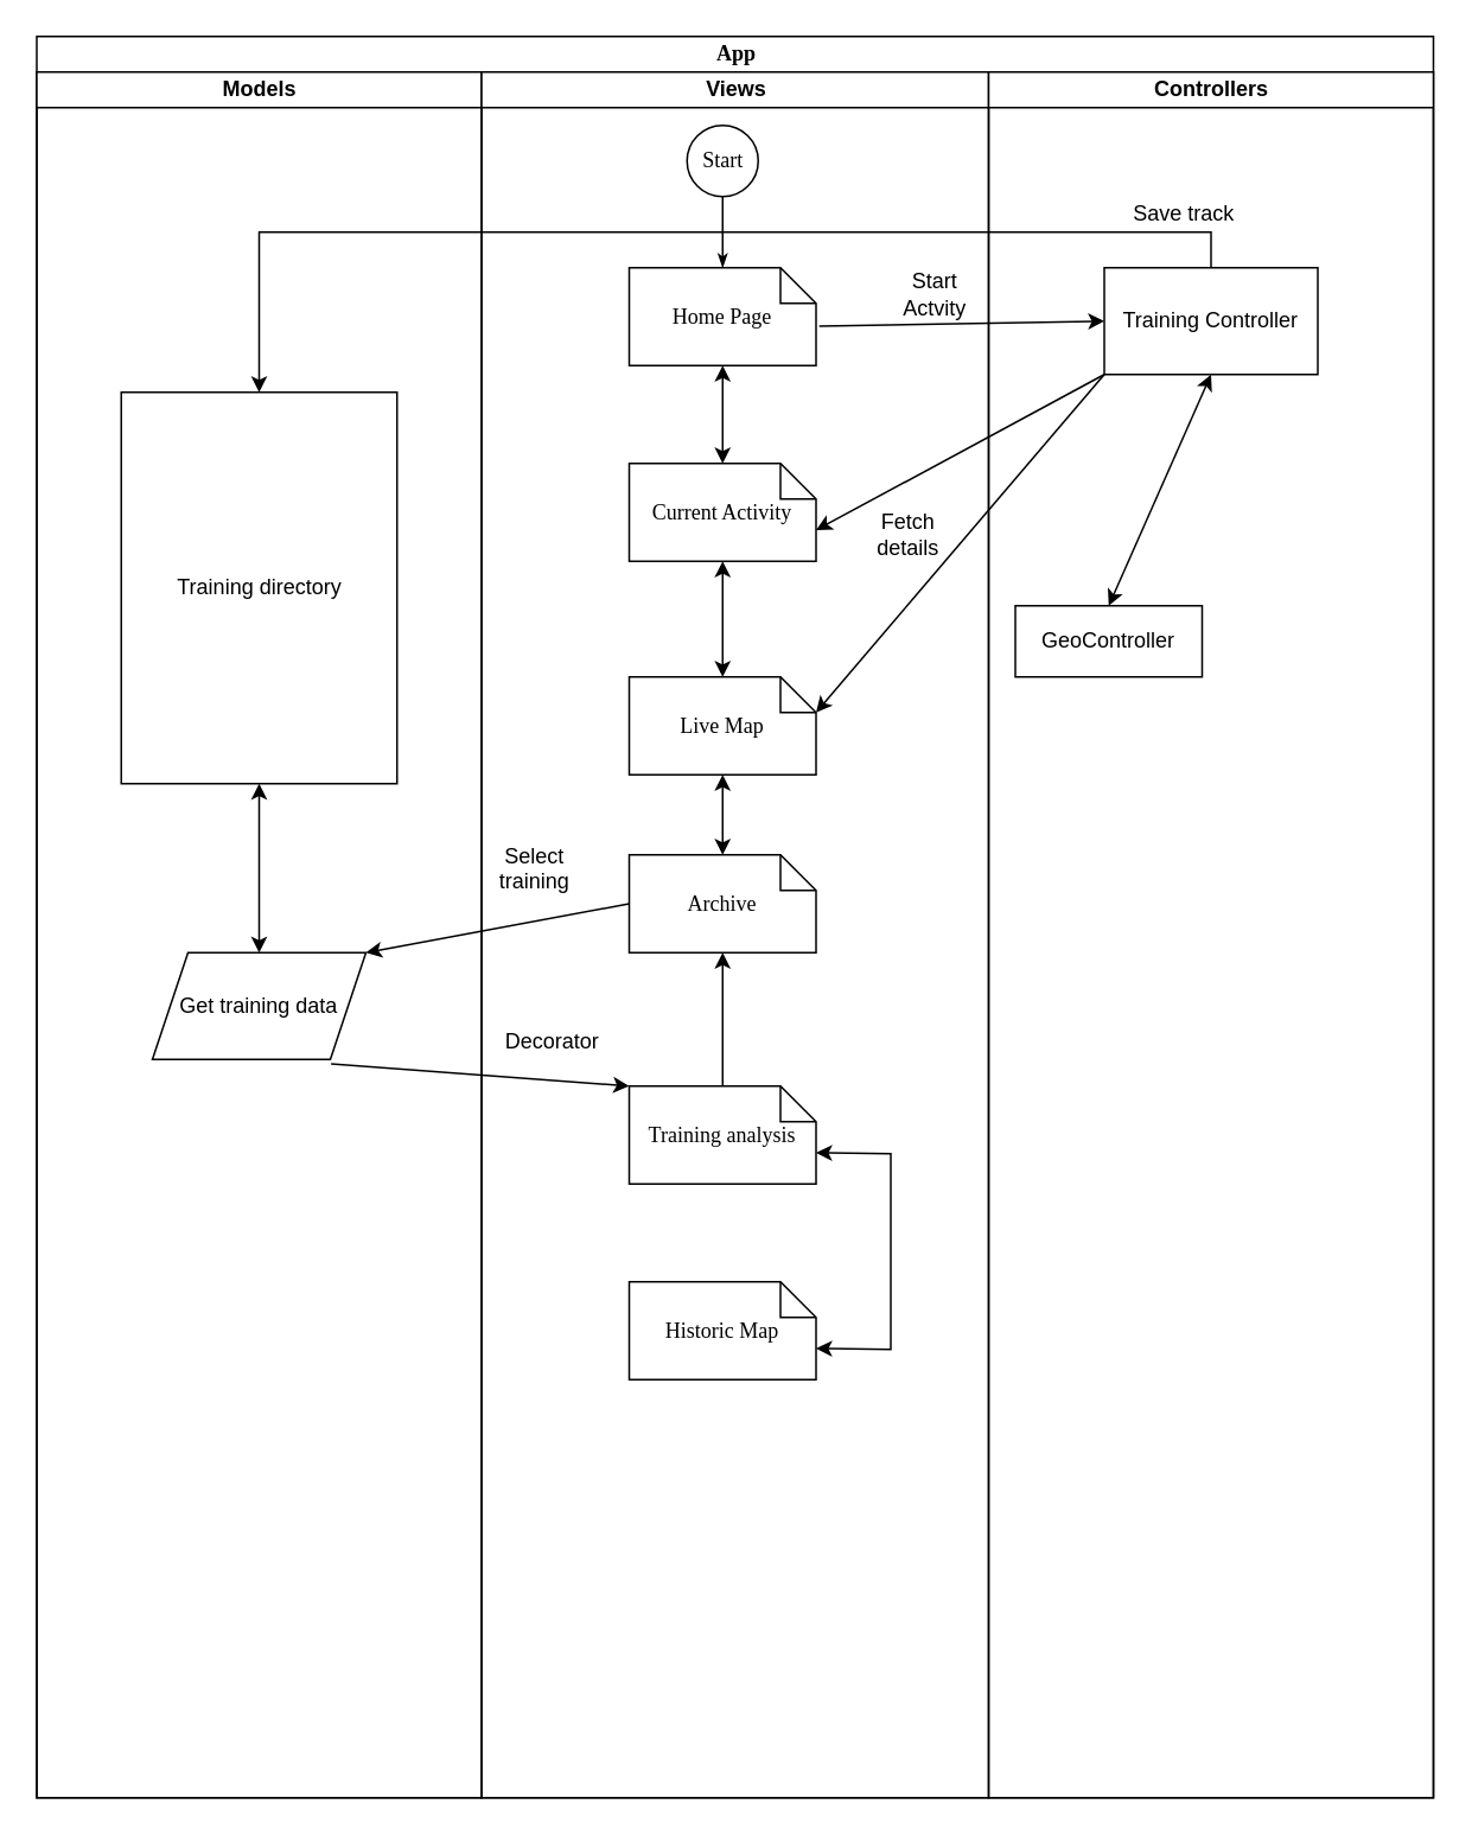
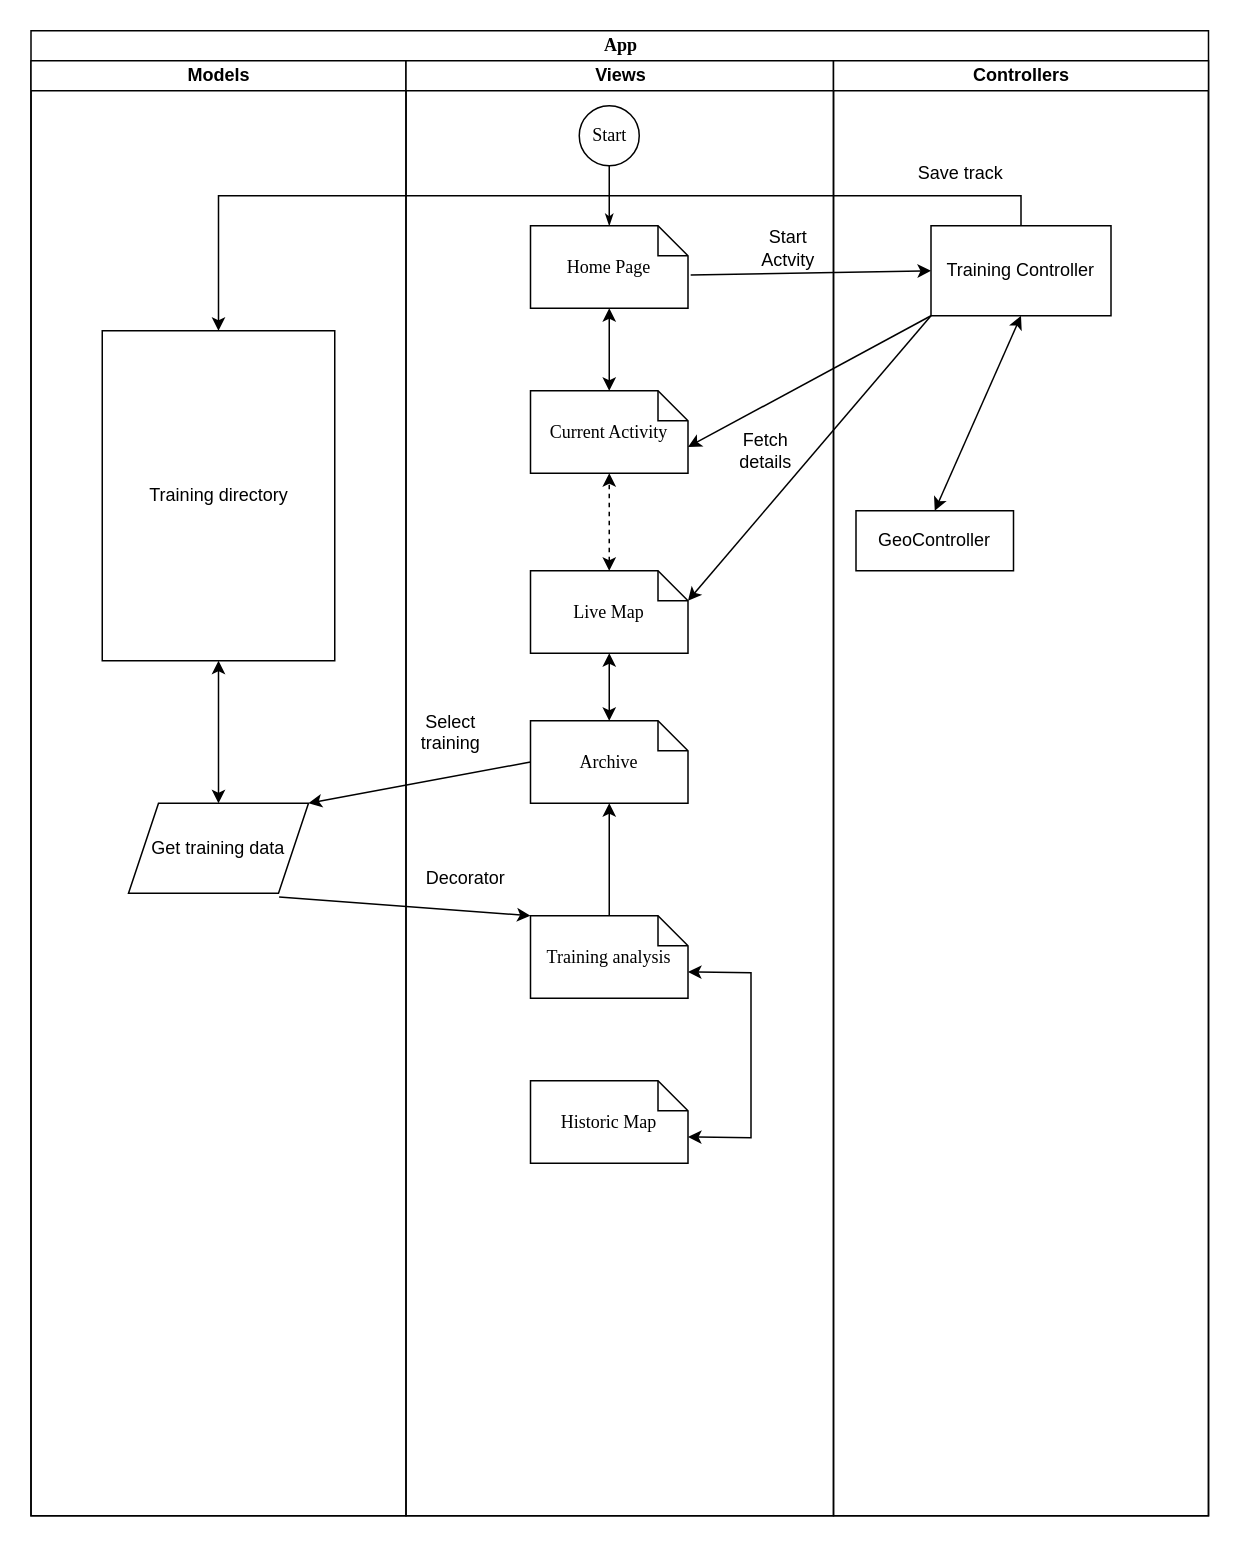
  <mxCell id="0" />
  <mxCell id="1" parent="0" />
  <mxCell id="2" value="App" style="swimlane;html=1;childLayout=stackLayout;startSize=20;rounded=0;shadow=0;comic=0;labelBackgroundColor=none;strokeWidth=1;fontFamily=Verdana;fontSize=12;align=center;" parent="1" vertex="1"><mxGeometry x="20" y="20" width="785" height="990" as="geometry" /></mxCell>
  <mxCell id="3" value="Models" style="swimlane;html=1;startSize=20;" parent="2" vertex="1"><mxGeometry y="20" width="250" height="970" as="geometry" /></mxCell>
  <mxCell id="4" value="Get training data" style="shape=parallelogram;perimeter=parallelogramPerimeter;whiteSpace=wrap;html=1;fixedSize=1;" vertex="1" parent="3"><mxGeometry x="65" y="495" width="120" height="60" as="geometry" /></mxCell>
  <mxCell id="5" value="Training directory" style="rounded=0;whiteSpace=wrap;html=1;" vertex="1" parent="3"><mxGeometry x="47.5" y="180" width="155" height="220" as="geometry" /></mxCell>
  <mxCell id="6" value="" style="endArrow=classic;startArrow=classic;html=1;rounded=0;entryX=0.5;entryY=1;entryDx=0;entryDy=0;exitX=0.5;exitY=0;exitDx=0;exitDy=0;" edge="1" parent="3" source="4" target="5"><mxGeometry width="50" height="50" relative="1" as="geometry"><mxPoint x="440" y="440" as="sourcePoint" /><mxPoint x="490" y="390" as="targetPoint" /></mxGeometry></mxCell>
  <mxCell id="7" value="Views" style="swimlane;html=1;startSize=20;" parent="2" vertex="1"><mxGeometry x="250" y="20" width="285" height="970" as="geometry" /></mxCell>
  <mxCell id="8" value="Training analysis" style="shape=note;whiteSpace=wrap;html=1;rounded=0;shadow=0;comic=0;labelBackgroundColor=none;strokeWidth=1;fontFamily=Verdana;fontSize=12;align=center;size=20;" parent="7" vertex="1"><mxGeometry x="83" y="570" width="105" height="55" as="geometry" /></mxCell>
  <mxCell id="9" value="Start" style="ellipse;whiteSpace=wrap;html=1;rounded=0;shadow=0;comic=0;labelBackgroundColor=none;strokeWidth=1;fontFamily=Verdana;fontSize=12;align=center;" parent="7" vertex="1"><mxGeometry x="115.5" y="30" width="40" height="40" as="geometry" /></mxCell>
  <mxCell id="10" style="edgeStyle=orthogonalEdgeStyle;rounded=0;html=1;labelBackgroundColor=none;startArrow=none;startFill=0;startSize=5;endArrow=classicThin;endFill=1;endSize=5;jettySize=auto;orthogonalLoop=1;strokeWidth=1;fontFamily=Verdana;fontSize=12;entryX=0.5;entryY=0;entryDx=0;entryDy=0;entryPerimeter=0;" parent="7" source="9" target="11" edge="1"><mxGeometry relative="1" as="geometry"><mxPoint x="114" y="110" as="targetPoint" /><Array as="points"><mxPoint x="135" y="90" /><mxPoint x="136" y="90" /><mxPoint x="136" y="110" /></Array></mxGeometry></mxCell>
  <mxCell id="11" value="&lt;div&gt;Home Page&lt;/div&gt;" style="shape=note;whiteSpace=wrap;html=1;rounded=0;shadow=0;comic=0;labelBackgroundColor=none;strokeWidth=1;fontFamily=Verdana;fontSize=12;align=center;size=20;" vertex="1" parent="7"><mxGeometry x="83" y="110" width="105" height="55" as="geometry" /></mxCell>
  <mxCell id="12" value="Current Activity" style="shape=note;whiteSpace=wrap;html=1;rounded=0;shadow=0;comic=0;labelBackgroundColor=none;strokeWidth=1;fontFamily=Verdana;fontSize=12;align=center;size=20;" vertex="1" parent="7"><mxGeometry x="83" y="220" width="105" height="55" as="geometry" /></mxCell>
  <mxCell id="13" value="Live Map" style="shape=note;whiteSpace=wrap;html=1;rounded=0;shadow=0;comic=0;labelBackgroundColor=none;strokeWidth=1;fontFamily=Verdana;fontSize=12;align=center;size=20;" vertex="1" parent="7"><mxGeometry x="83" y="340" width="105" height="55" as="geometry" /></mxCell>
  <mxCell id="14" value="Archive" style="shape=note;whiteSpace=wrap;html=1;rounded=0;shadow=0;comic=0;labelBackgroundColor=none;strokeWidth=1;fontFamily=Verdana;fontSize=12;align=center;size=20;" vertex="1" parent="7"><mxGeometry x="83" y="440" width="105" height="55" as="geometry" /></mxCell>
  <mxCell id="15" value="" style="endArrow=classic;startArrow=classic;html=1;rounded=0;entryX=0.5;entryY=1;entryDx=0;entryDy=0;entryPerimeter=0;" edge="1" parent="7" source="12" target="11"><mxGeometry width="50" height="50" relative="1" as="geometry"><mxPoint x="-30" y="470" as="sourcePoint" /><mxPoint x="20" y="420" as="targetPoint" /></mxGeometry></mxCell>
- <mxCell id="16" value="" style="endArrow=classic;startArrow=classic;html=1;rounded=0;entryX=0.5;entryY=1;entryDx=0;entryDy=0;entryPerimeter=0;" edge="1" parent="7" source="13" target="12"><mxGeometry width="50" height="50" relative="1" as="geometry"><mxPoint x="-30" y="420" as="sourcePoint" /><mxPoint x="20" y="370" as="targetPoint" /></mxGeometry></mxCell>
+ <mxCell id="16" value="" style="endArrow=classic;startArrow=classic;html=1;rounded=0;entryX=0.5;entryY=1;entryDx=0;entryDy=0;entryPerimeter=0;dashed=1;" edge="1" parent="7" source="13" target="12"><mxGeometry width="50" height="50" relative="1" as="geometry"><mxPoint x="-30" y="420" as="sourcePoint" /><mxPoint x="20" y="370" as="targetPoint" /></mxGeometry></mxCell>
  <mxCell id="17" value="" style="endArrow=classic;startArrow=classic;html=1;rounded=0;entryX=0.5;entryY=1;entryDx=0;entryDy=0;entryPerimeter=0;exitX=0.5;exitY=0;exitDx=0;exitDy=0;exitPerimeter=0;" edge="1" parent="7" source="14" target="13"><mxGeometry width="50" height="50" relative="1" as="geometry"><mxPoint x="-30" y="420" as="sourcePoint" /><mxPoint x="20" y="370" as="targetPoint" /></mxGeometry></mxCell>
  <mxCell id="18" value="&lt;div&gt;Select training&lt;/div&gt;&lt;div&gt;&lt;br&gt;&lt;/div&gt;" style="text;html=1;strokeColor=none;fillColor=none;align=center;verticalAlign=middle;whiteSpace=wrap;rounded=0;rotation=0;" vertex="1" parent="7"><mxGeometry y="440" width="60" height="30" as="geometry" /></mxCell>
  <mxCell id="19" value="Decorator" style="text;html=1;strokeColor=none;fillColor=none;align=center;verticalAlign=middle;whiteSpace=wrap;rounded=0;" vertex="1" parent="7"><mxGeometry x="10" y="530" width="60" height="30" as="geometry" /></mxCell>
  <mxCell id="20" value="" style="endArrow=classic;html=1;rounded=0;exitX=0.5;exitY=0;exitDx=0;exitDy=0;exitPerimeter=0;entryX=0.5;entryY=1;entryDx=0;entryDy=0;entryPerimeter=0;" edge="1" parent="7" source="8" target="14"><mxGeometry width="50" height="50" relative="1" as="geometry"><mxPoint x="-30" y="420" as="sourcePoint" /><mxPoint x="20" y="370" as="targetPoint" /></mxGeometry></mxCell>
  <mxCell id="21" value="" style="endArrow=classic;startArrow=classic;html=1;rounded=0;entryX=0;entryY=0;entryDx=105;entryDy=37.5;entryPerimeter=0;exitX=0;exitY=0;exitDx=105;exitDy=37.5;exitPerimeter=0;" edge="1" parent="7" source="8" target="22"><mxGeometry width="50" height="50" relative="1" as="geometry"><mxPoint x="-30" y="420" as="sourcePoint" /><mxPoint x="20" y="370" as="targetPoint" /><Array as="points"><mxPoint x="230" y="608" /><mxPoint x="230" y="718" /></Array></mxGeometry></mxCell>
  <mxCell id="22" value="Historic Map" style="shape=note;whiteSpace=wrap;html=1;rounded=0;shadow=0;comic=0;labelBackgroundColor=none;strokeWidth=1;fontFamily=Verdana;fontSize=12;align=center;size=20;" vertex="1" parent="7"><mxGeometry x="83" y="680" width="105" height="55" as="geometry" /></mxCell>
  <mxCell id="23" value="Start Actvity" style="text;html=1;strokeColor=none;fillColor=none;align=center;verticalAlign=middle;whiteSpace=wrap;rounded=0;" vertex="1" parent="7"><mxGeometry x="225" y="110" width="60" height="30" as="geometry" /></mxCell>
  <mxCell id="24" value="Fetch details" style="text;html=1;strokeColor=none;fillColor=none;align=center;verticalAlign=middle;whiteSpace=wrap;rounded=0;" vertex="1" parent="7"><mxGeometry x="210" y="245" width="60" height="30" as="geometry" /></mxCell>
  <mxCell id="25" value="Controllers" style="swimlane;html=1;startSize=20;" parent="2" vertex="1"><mxGeometry x="535" y="20" width="250" height="970" as="geometry"><mxRectangle x="535" y="20" width="40" height="970" as="alternateBounds" /></mxGeometry></mxCell>
  <mxCell id="26" value="Training Controller" style="rounded=0;whiteSpace=wrap;html=1;" vertex="1" parent="25"><mxGeometry x="65" y="110" width="120" height="60" as="geometry" /></mxCell>
  <mxCell id="27" value="GeoController" style="rounded=0;whiteSpace=wrap;html=1;" vertex="1" parent="25"><mxGeometry x="15" y="300" width="105" height="40" as="geometry" /></mxCell>
  <mxCell id="28" value="" style="endArrow=classic;startArrow=classic;html=1;rounded=0;entryX=0.5;entryY=1;entryDx=0;entryDy=0;exitX=0.5;exitY=0;exitDx=0;exitDy=0;" edge="1" parent="25" source="27" target="26"><mxGeometry width="50" height="50" relative="1" as="geometry"><mxPoint x="-95" y="260" as="sourcePoint" /><mxPoint x="-45" y="210" as="targetPoint" /></mxGeometry></mxCell>
- <mxCell id="29" value="Save track" style="text;html=1;strokeColor=none;fillColor=none;align=center;verticalAlign=middle;whiteSpace=wrap;rounded=0;" vertex="1" parent="25"><mxGeometry x="80" y="65" width="60" height="30" as="geometry" /></mxCell>
+ <mxCell id="29" value="Save track" style="text;html=1;strokeColor=none;fillColor=none;align=center;verticalAlign=middle;whiteSpace=wrap;rounded=0;" vertex="1" parent="25"><mxGeometry x="55" y="60" width="60" height="30" as="geometry" /></mxCell>
  <mxCell id="30" value="" style="endArrow=classic;html=1;rounded=0;exitX=0;exitY=0.5;exitDx=0;exitDy=0;exitPerimeter=0;entryX=1;entryY=0;entryDx=0;entryDy=0;" edge="1" parent="2" source="14" target="4"><mxGeometry width="50" height="50" relative="1" as="geometry"><mxPoint x="220" y="370" as="sourcePoint" /><mxPoint x="180" y="490" as="targetPoint" /></mxGeometry></mxCell>
  <mxCell id="31" value="" style="endArrow=classic;html=1;rounded=0;exitX=0.837;exitY=1.043;exitDx=0;exitDy=0;exitPerimeter=0;entryX=0;entryY=0;entryDx=0;entryDy=0;entryPerimeter=0;" edge="1" parent="2" source="4" target="8"><mxGeometry width="50" height="50" relative="1" as="geometry"><mxPoint x="220" y="370" as="sourcePoint" /><mxPoint x="270" y="320" as="targetPoint" /></mxGeometry></mxCell>
  <mxCell id="32" value="" style="endArrow=classic;html=1;rounded=0;exitX=1.017;exitY=0.596;exitDx=0;exitDy=0;exitPerimeter=0;entryX=0;entryY=0.5;entryDx=0;entryDy=0;" edge="1" parent="2" source="11" target="26"><mxGeometry width="50" height="50" relative="1" as="geometry"><mxPoint x="440" y="280" as="sourcePoint" /><mxPoint x="490" y="230" as="targetPoint" /></mxGeometry></mxCell>
  <mxCell id="33" value="" style="endArrow=classic;html=1;rounded=0;exitX=0;exitY=1;exitDx=0;exitDy=0;entryX=0;entryY=0;entryDx=105;entryDy=37.5;entryPerimeter=0;" edge="1" parent="2" source="26" target="12"><mxGeometry width="50" height="50" relative="1" as="geometry"><mxPoint x="440" y="260" as="sourcePoint" /><mxPoint x="490" y="210" as="targetPoint" /></mxGeometry></mxCell>
  <mxCell id="34" value="" style="endArrow=classic;html=1;rounded=0;exitX=0.5;exitY=0;exitDx=0;exitDy=0;entryX=0.5;entryY=0;entryDx=0;entryDy=0;" edge="1" parent="2" source="26" target="5"><mxGeometry width="50" height="50" relative="1" as="geometry"><mxPoint x="440" y="310" as="sourcePoint" /><mxPoint x="490" y="260" as="targetPoint" /><Array as="points"><mxPoint x="660" y="110" /><mxPoint x="125" y="110" /></Array></mxGeometry></mxCell>
  <mxCell id="35" value="" style="endArrow=classic;html=1;rounded=0;entryX=0;entryY=0;entryDx=105;entryDy=20;entryPerimeter=0;" edge="1" parent="1" target="13"><mxGeometry width="50" height="50" relative="1" as="geometry"><mxPoint x="620" y="210" as="sourcePoint" /><mxPoint x="510" y="280" as="targetPoint" /></mxGeometry></mxCell>
